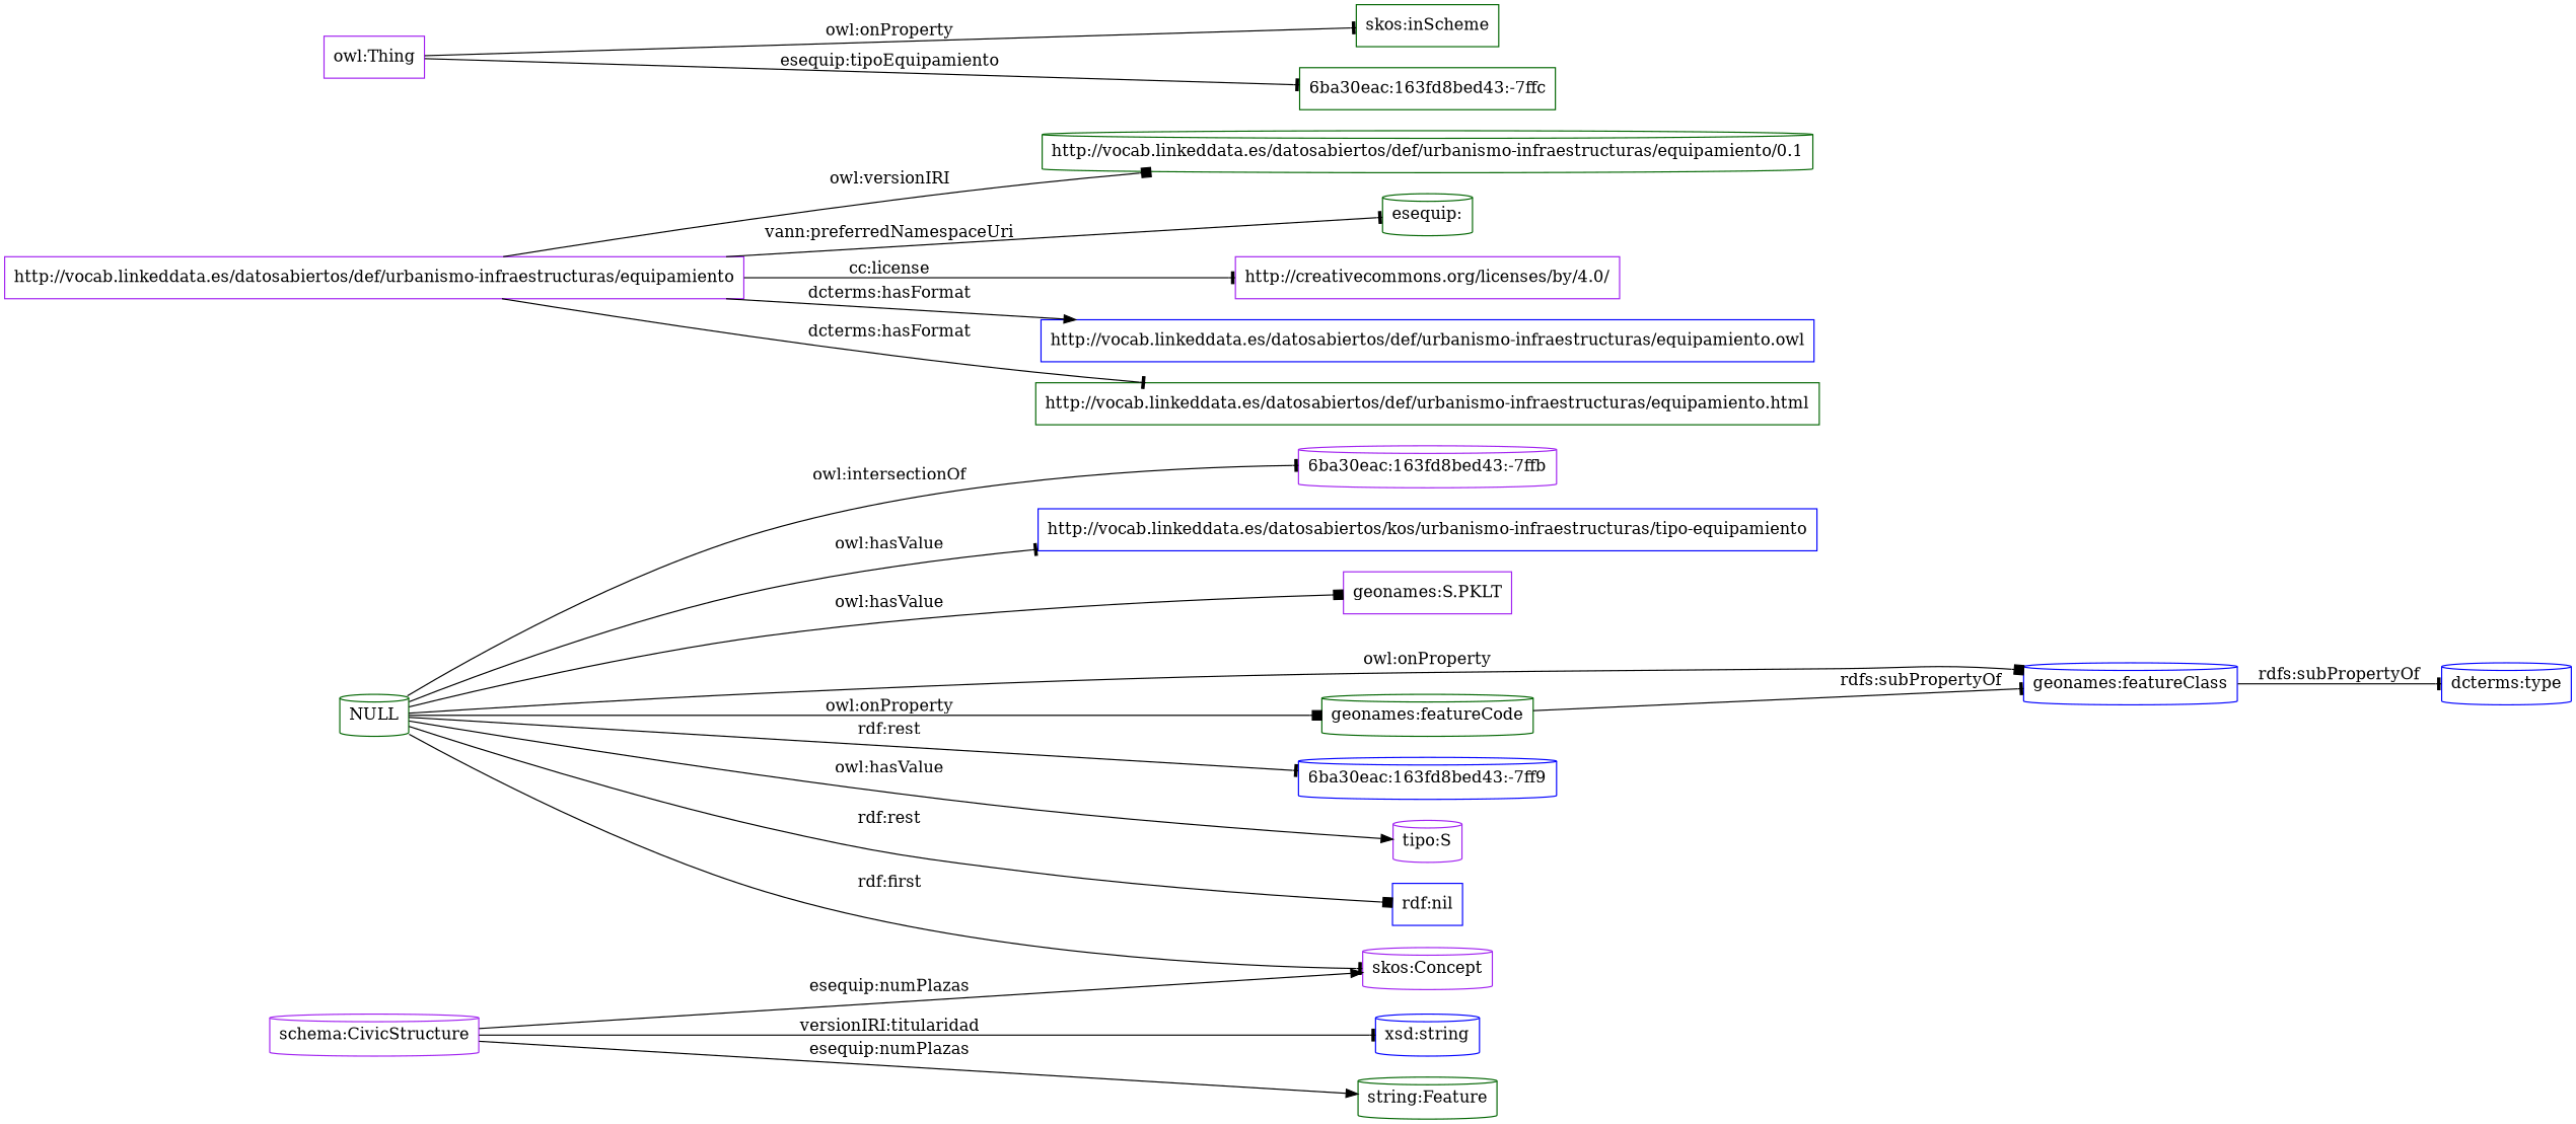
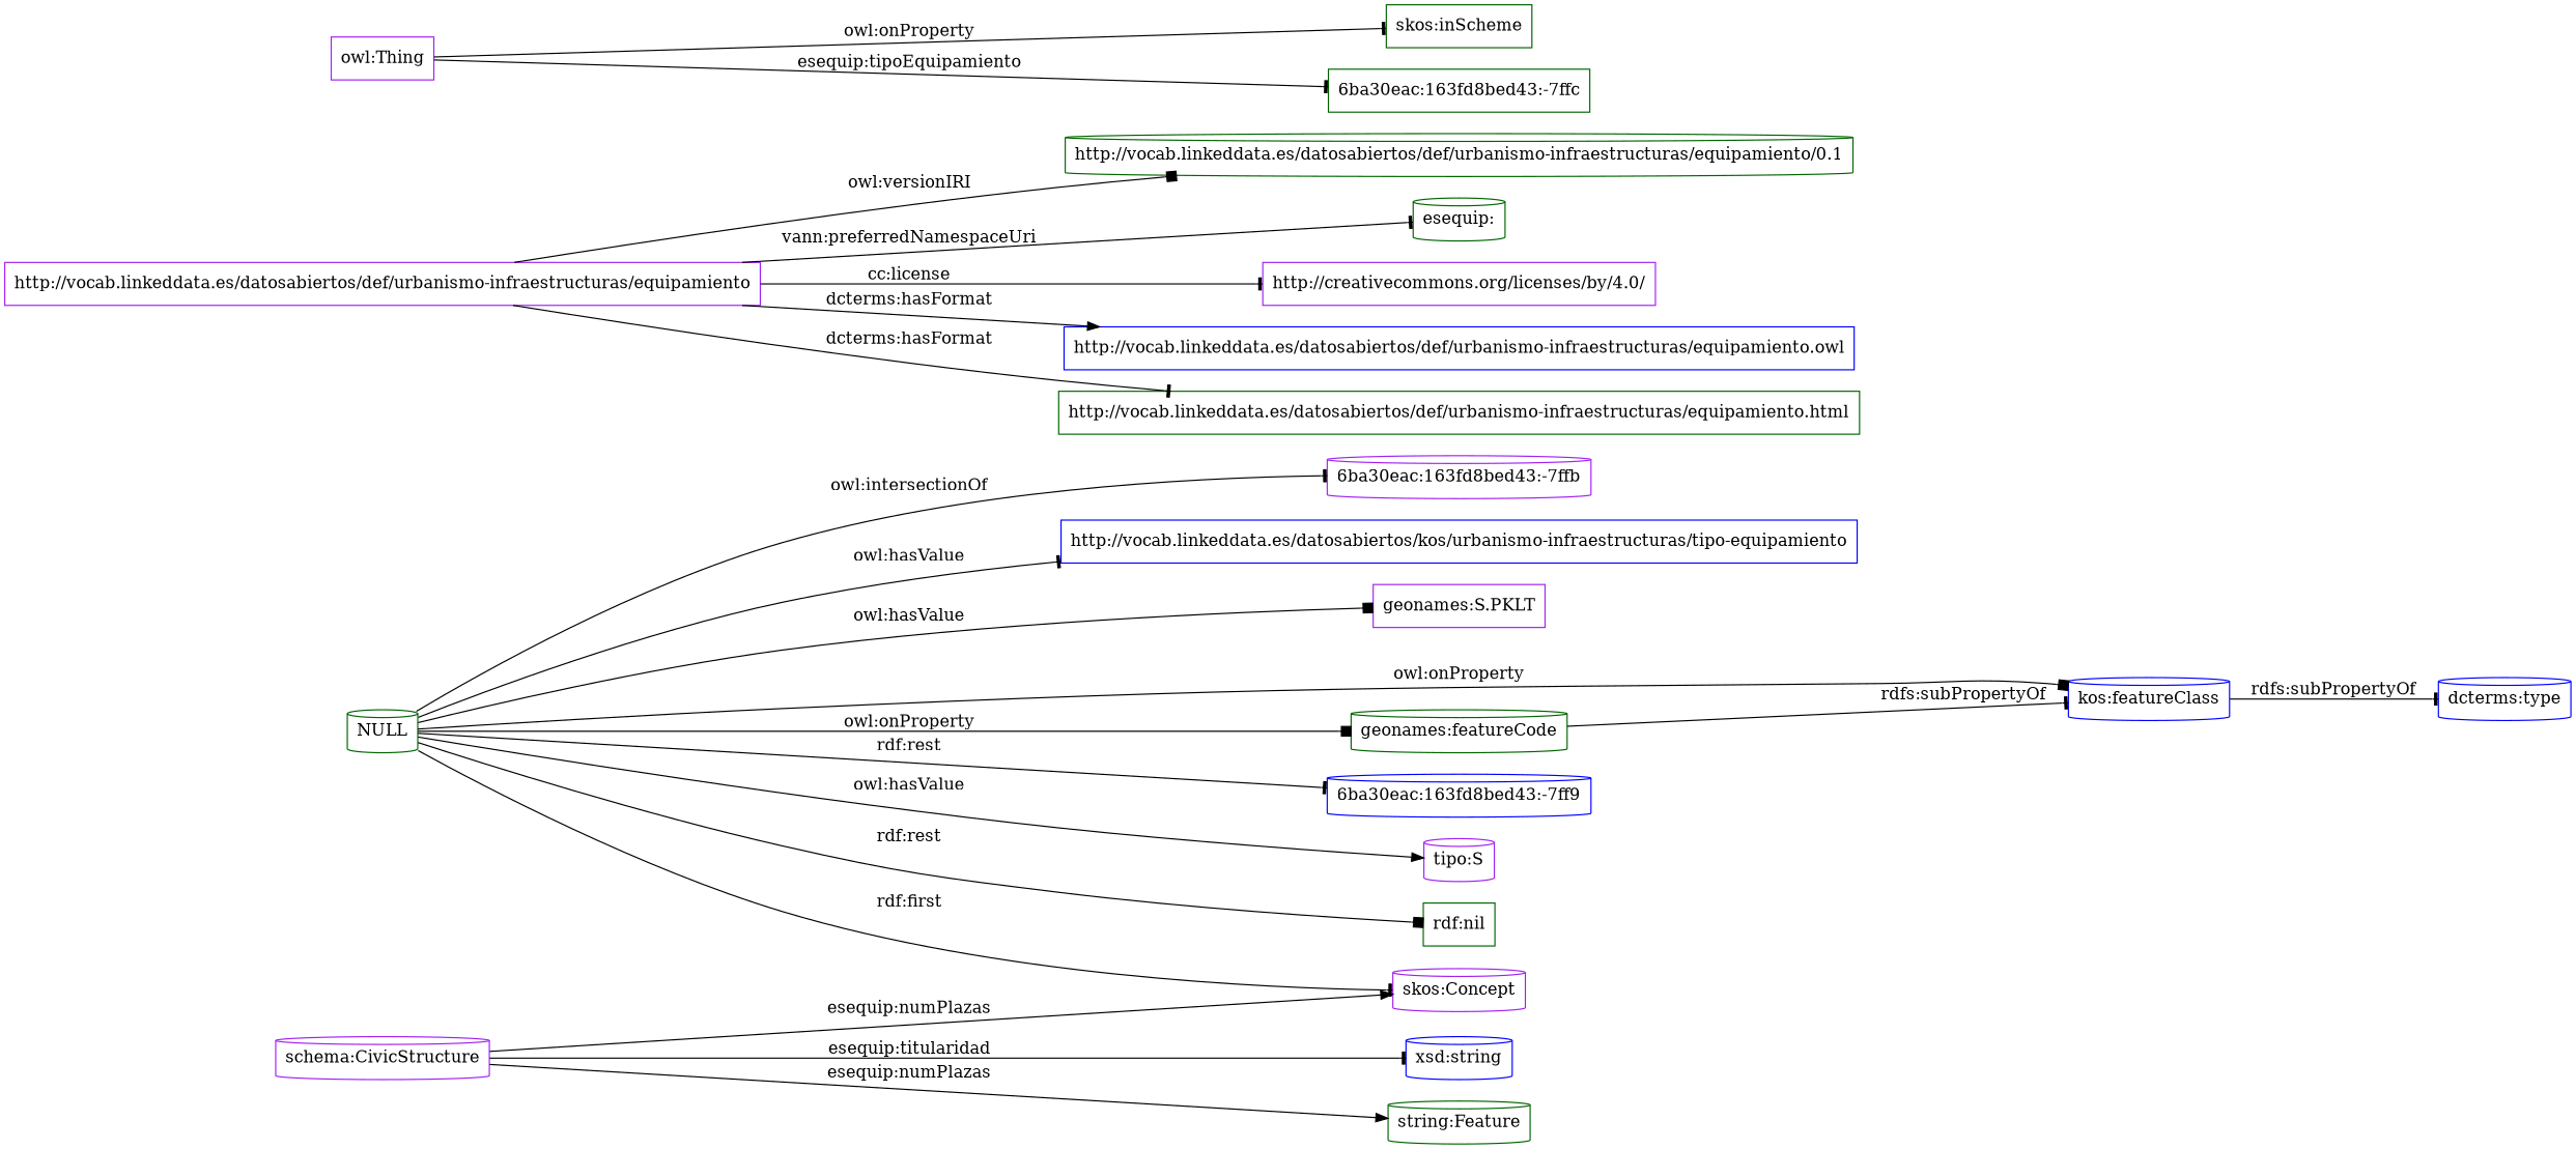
  digraph {
    rankdir=LR
    node [color=purple shape=cylinder]
    edge [arrowhead=tee]
    "schema:CivicStructure"
    "skos:Concept"
    n3 [color=darkgreen label="string:Feature"]
    "xsd:string" [color=blue]
-   "geonames:featureClass" [color=blue]
+   "geonames:featureClass" [color=blue label="kos:featureClass"]
    "dcterms:type" [color=blue]
    "http://vocab.linkeddata.es/datosabiertos/def/urbanismo-infraestructuras/equipamiento" [shape=box]
    "http://vocab.linkeddata.es/datosabiertos/def/urbanismo-infraestructuras/equipamiento/0.1" [color=darkgreen]
    "esequip:" [color=darkgreen]
    "http://creativecommons.org/licenses/by/4.0/" [shape=box]
    "http://vocab.linkeddata.es/datosabiertos/def/urbanismo-infraestructuras/equipamiento.owl" [color=blue shape=box]
    "http://vocab.linkeddata.es/datosabiertos/def/urbanismo-infraestructuras/equipamiento.html" [color=darkgreen shape=box]
    NULL [color=darkgreen]
    "geonames:featureCode" [color=darkgreen]
    "6ba30eac:163fd8bed43:-7ff9" [color=blue]
    n16 [label="tipo:S"]
-   "rdf:nil" [color=blue shape=box]
+   "rdf:nil" [color=darkgreen shape=box]
    "6ba30eac:163fd8bed43:-7ffb"
    "http://vocab.linkeddata.es/datosabiertos/kos/urbanismo-infraestructuras/tipo-equipamiento" [color=blue shape=box]
    "geonames:S.PKLT" [shape=box]
    "skos:inScheme" [color=darkgreen shape=box]
    "owl:Thing" [shape=box]
    "6ba30eac:163fd8bed43:-7ffc" [color=darkgreen shape=box]
    "schema:CivicStructure" -> "skos:Concept" [arrowhead=normal label="esequip:numPlazas"]
    "schema:CivicStructure" -> n3 [arrowhead=normal label="esequip:numPlazas"]
-   "schema:CivicStructure" -> "xsd:string" [label="versionIRI:titularidad"]
+   "schema:CivicStructure" -> "xsd:string" [label="esequip:titularidad"]
    "geonames:featureClass" -> "dcterms:type" [label="rdfs:subPropertyOf"]
    "http://vocab.linkeddata.es/datosabiertos/def/urbanismo-infraestructuras/equipamiento" -> "http://vocab.linkeddata.es/datosabiertos/def/urbanismo-infraestructuras/equipamiento/0.1" [arrowhead=box label="owl:versionIRI"]
    "http://vocab.linkeddata.es/datosabiertos/def/urbanismo-infraestructuras/equipamiento" -> "esequip:" [label="vann:preferredNamespaceUri"]
    "http://vocab.linkeddata.es/datosabiertos/def/urbanismo-infraestructuras/equipamiento" -> "http://creativecommons.org/licenses/by/4.0/" [label="cc:license"]
    "http://vocab.linkeddata.es/datosabiertos/def/urbanismo-infraestructuras/equipamiento" -> "http://vocab.linkeddata.es/datosabiertos/def/urbanismo-infraestructuras/equipamiento.owl" [arrowhead=normal label="dcterms:hasFormat"]
    "http://vocab.linkeddata.es/datosabiertos/def/urbanismo-infraestructuras/equipamiento" -> "http://vocab.linkeddata.es/datosabiertos/def/urbanismo-infraestructuras/equipamiento.html" [label="dcterms:hasFormat"]
    NULL -> "skos:Concept" [label="rdf:first"]
    NULL -> "geonames:featureClass" [arrowhead=box label="owl:onProperty"]
    NULL -> "geonames:featureCode" [arrowhead=box label="owl:onProperty"]
    NULL -> "6ba30eac:163fd8bed43:-7ff9" [label="rdf:rest"]
    NULL -> n16 [arrowhead=normal label="owl:hasValue"]
    NULL -> "rdf:nil" [arrowhead=box label="rdf:rest"]
    NULL -> "6ba30eac:163fd8bed43:-7ffb" [label="owl:intersectionOf"]
    NULL -> "http://vocab.linkeddata.es/datosabiertos/kos/urbanismo-infraestructuras/tipo-equipamiento" [label="owl:hasValue"]
    NULL -> "geonames:S.PKLT" [arrowhead=box label="owl:hasValue"]
    "geonames:featureCode" -> "geonames:featureClass" [label="rdfs:subPropertyOf"]
    "owl:Thing" -> "skos:inScheme" [label="owl:onProperty"]
    "owl:Thing" -> "6ba30eac:163fd8bed43:-7ffc" [label="esequip:tipoEquipamiento"]
  }
